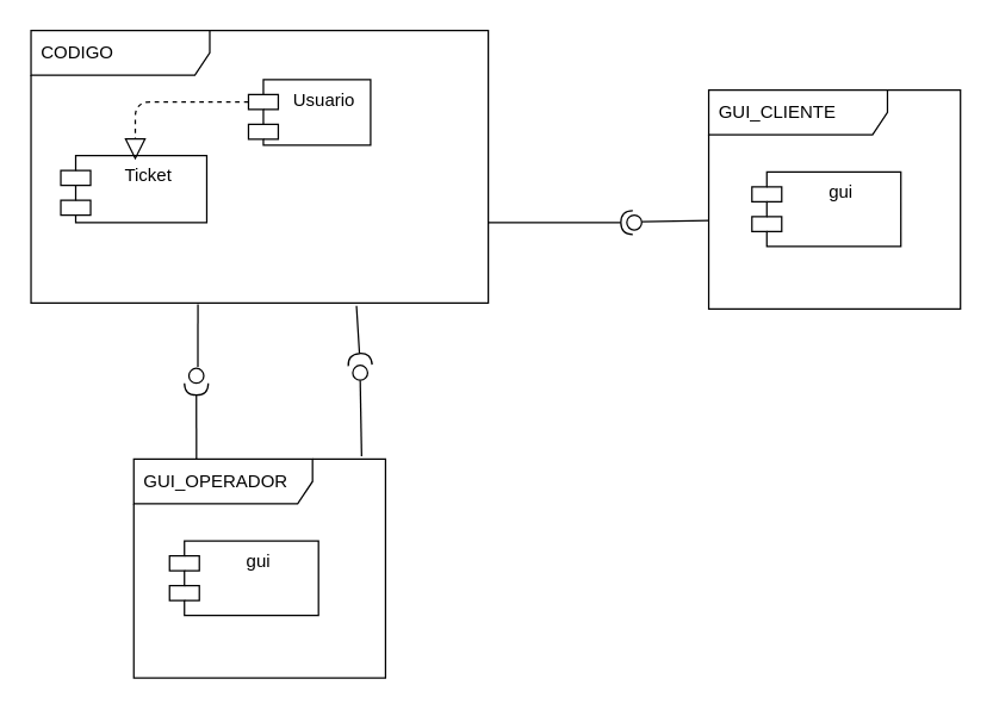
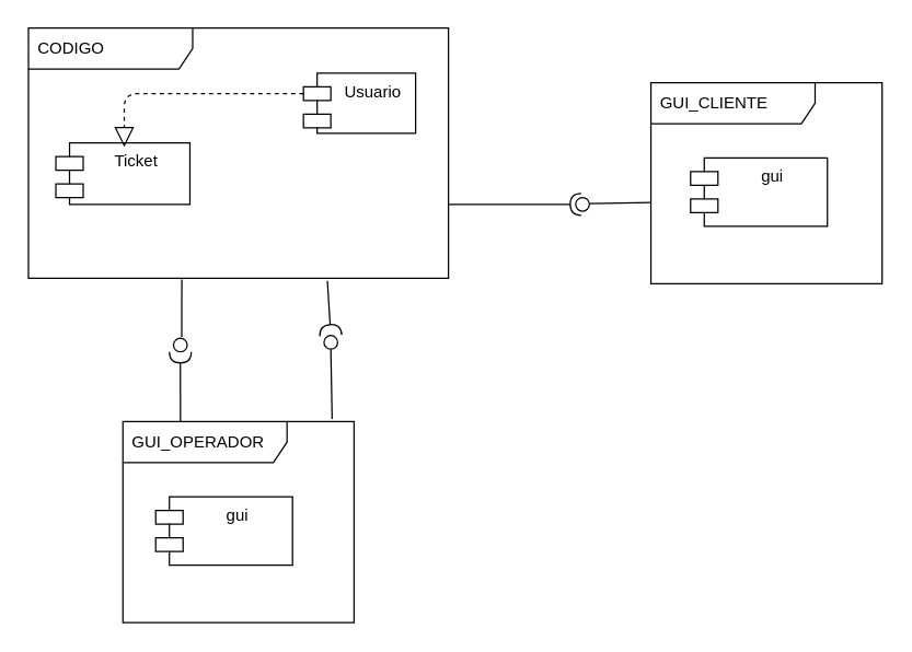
  <mxCell id="0" />
  <mxCell id="1" parent="0" />
  <mxCell id="2" value="CODIGO" style="shape=umlFrame;whiteSpace=wrap;html=1;width=120;height=30;boundedLbl=1;verticalAlign=middle;align=left;spacingLeft=5;" parent="1" vertex="1"><mxGeometry x="20" y="20" width="307" height="183" as="geometry" /></mxCell>
  <mxCell id="3" value="" style="rounded=0;orthogonalLoop=1;jettySize=auto;html=1;endArrow=none;endFill=0;sketch=0;sourcePerimeterSpacing=0;targetPerimeterSpacing=0;entryX=0;entryY=0.596;entryDx=0;entryDy=0;entryPerimeter=0;" parent="1" target="15" edge="1"><mxGeometry relative="1" as="geometry"><mxPoint x="430" y="148.5" as="sourcePoint" /><mxPoint x="505" y="148.5" as="targetPoint" /></mxGeometry></mxCell>
  <mxCell id="4" value="" style="rounded=0;orthogonalLoop=1;jettySize=auto;html=1;endArrow=halfCircle;endFill=0;endSize=6;strokeWidth=1;sketch=0;exitX=1;exitY=0.705;exitDx=0;exitDy=0;exitPerimeter=0;" parent="1" source="2" edge="1"><mxGeometry relative="1" as="geometry"><mxPoint x="360" y="170" as="sourcePoint" /><mxPoint x="424" y="149" as="targetPoint" /></mxGeometry></mxCell>
  <mxCell id="5" value="" style="ellipse;whiteSpace=wrap;html=1;align=center;aspect=fixed;resizable=0;points=[];outlineConnect=0;sketch=0;" parent="1" vertex="1"><mxGeometry x="420" y="144" width="10" height="10" as="geometry" /></mxCell>
  <mxCell id="6" value="" style="rounded=0;orthogonalLoop=1;jettySize=auto;html=1;endArrow=none;endFill=0;sketch=0;sourcePerimeterSpacing=0;targetPerimeterSpacing=0;exitX=0.365;exitY=1.005;exitDx=0;exitDy=0;exitPerimeter=0;" parent="1" source="2" edge="1"><mxGeometry relative="1" as="geometry"><mxPoint x="163.5" y="205" as="sourcePoint" /><mxPoint x="132" y="246" as="targetPoint" /></mxGeometry></mxCell>
  <mxCell id="7" value="" style="rounded=0;orthogonalLoop=1;jettySize=auto;html=1;endArrow=halfCircle;endFill=0;endSize=6;strokeWidth=1;sketch=0;exitX=0.249;exitY=0.014;exitDx=0;exitDy=0;exitPerimeter=0;" parent="1" source="16" target="8" edge="1"><mxGeometry relative="1" as="geometry"><mxPoint x="163.5" y="295" as="sourcePoint" /></mxGeometry></mxCell>
  <mxCell id="8" value="" style="ellipse;whiteSpace=wrap;html=1;align=center;aspect=fixed;resizable=0;points=[];outlineConnect=0;sketch=0;" parent="1" vertex="1"><mxGeometry x="126" y="247" width="10" height="10" as="geometry" /></mxCell>
  <mxCell id="9" value="" style="rounded=0;orthogonalLoop=1;jettySize=auto;html=1;endArrow=none;endFill=0;sketch=0;sourcePerimeterSpacing=0;targetPerimeterSpacing=0;exitX=0.905;exitY=-0.014;exitDx=0;exitDy=0;exitPerimeter=0;" parent="1" source="16" target="11" edge="1"><mxGeometry relative="1" as="geometry"><mxPoint x="238.5" y="295" as="sourcePoint" /></mxGeometry></mxCell>
  <mxCell id="10" value="" style="rounded=0;orthogonalLoop=1;jettySize=auto;html=1;endArrow=halfCircle;endFill=0;endSize=6;strokeWidth=1;sketch=0;exitX=0.75;exitY=1;exitDx=0;exitDy=0;" parent="1" edge="1"><mxGeometry relative="1" as="geometry"><mxPoint x="238.5" y="205" as="sourcePoint" /><mxPoint x="241" y="245" as="targetPoint" /></mxGeometry></mxCell>
  <mxCell id="11" value="" style="ellipse;whiteSpace=wrap;html=1;align=center;aspect=fixed;resizable=0;points=[];outlineConnect=0;sketch=0;" parent="1" vertex="1"><mxGeometry x="236" y="245" width="10" height="10" as="geometry" /></mxCell>
- <mxCell id="12" value="Usuario" style="shape=module;align=left;spacingLeft=20;align=center;verticalAlign=top;" vertex="1" parent="1"><mxGeometry x="166" y="53" width="82" height="44" as="geometry" /></mxCell>
+ <mxCell id="12" value="Usuario" style="shape=module;align=left;spacingLeft=20;align=center;verticalAlign=top;" vertex="1" parent="1"><mxGeometry x="221" y="53" width="82" height="44" as="geometry" /></mxCell>
  <mxCell id="13" value="Ticket" style="shape=module;align=left;spacingLeft=20;align=center;verticalAlign=top;" vertex="1" parent="1"><mxGeometry x="40" y="104" width="98" height="45" as="geometry" /></mxCell>
  <mxCell id="14" value="" style="endArrow=block;dashed=1;endFill=0;endSize=12;html=1;exitX=0;exitY=0;exitDx=0;exitDy=15;exitPerimeter=0;" edge="1" parent="1" source="12"><mxGeometry width="160" relative="1" as="geometry"><mxPoint x="298" y="261" as="sourcePoint" /><mxPoint x="90" y="107" as="targetPoint" /><Array as="points"><mxPoint x="90" y="68" /></Array></mxGeometry></mxCell>
  <mxCell id="15" value="GUI_CLIENTE" style="shape=umlFrame;whiteSpace=wrap;html=1;width=120;height=30;boundedLbl=1;verticalAlign=middle;align=left;spacingLeft=5;" vertex="1" parent="1"><mxGeometry x="475" y="60" width="169" height="147" as="geometry" /></mxCell>
  <mxCell id="16" value="GUI_OPERADOR" style="shape=umlFrame;whiteSpace=wrap;html=1;width=120;height=30;boundedLbl=1;verticalAlign=middle;align=left;spacingLeft=5;" vertex="1" parent="1"><mxGeometry x="89" y="308" width="169" height="147" as="geometry" /></mxCell>
  <mxCell id="17" value="gui" style="shape=module;align=left;spacingLeft=20;align=center;verticalAlign=top;" vertex="1" parent="1"><mxGeometry x="113" y="363" width="100" height="50" as="geometry" /></mxCell>
  <mxCell id="18" value="gui" style="shape=module;align=left;spacingLeft=20;align=center;verticalAlign=top;" vertex="1" parent="1"><mxGeometry x="504" y="115" width="100" height="50" as="geometry" /></mxCell>
